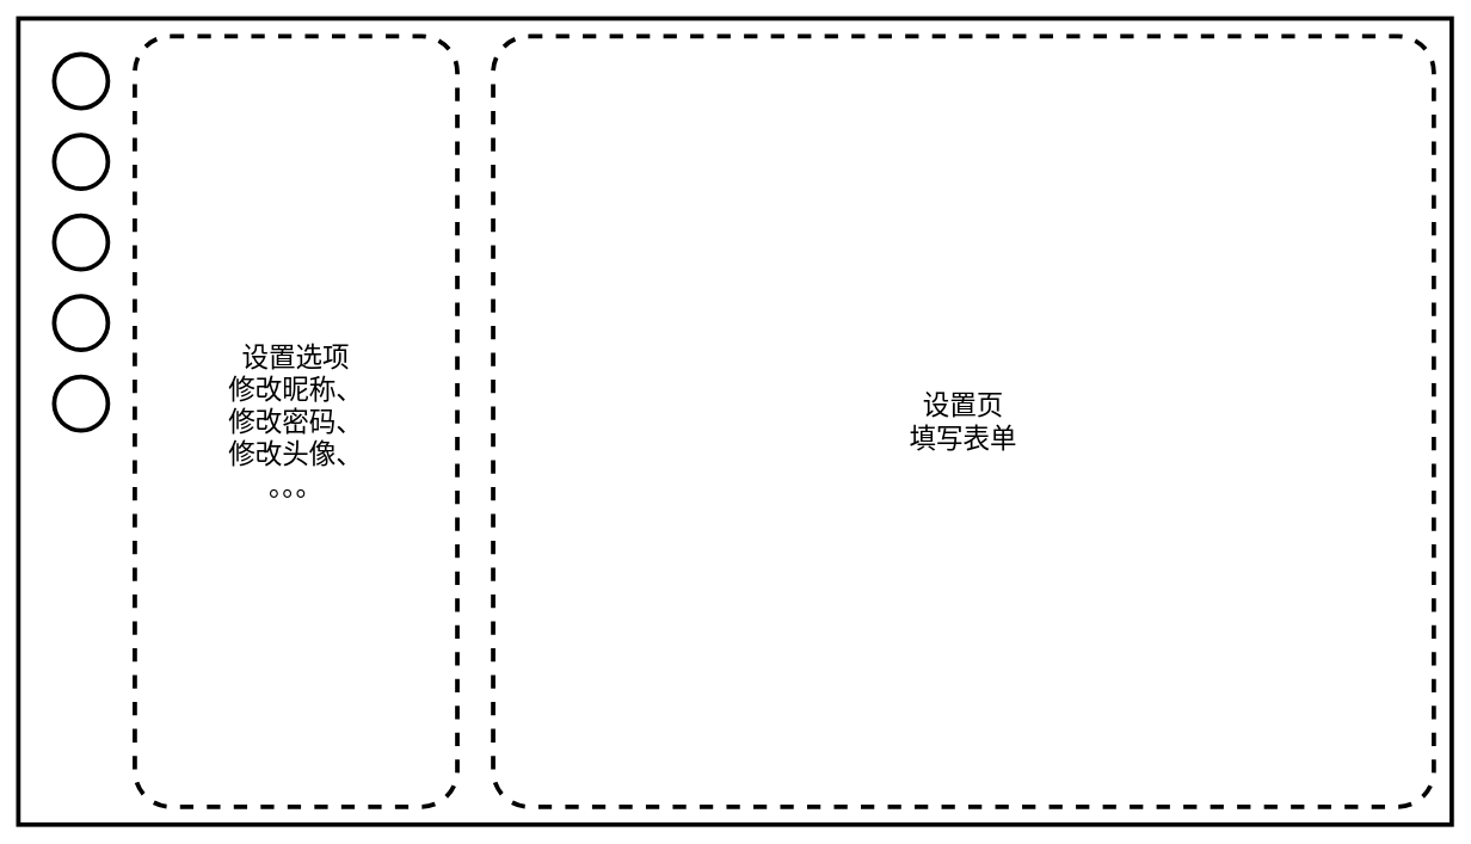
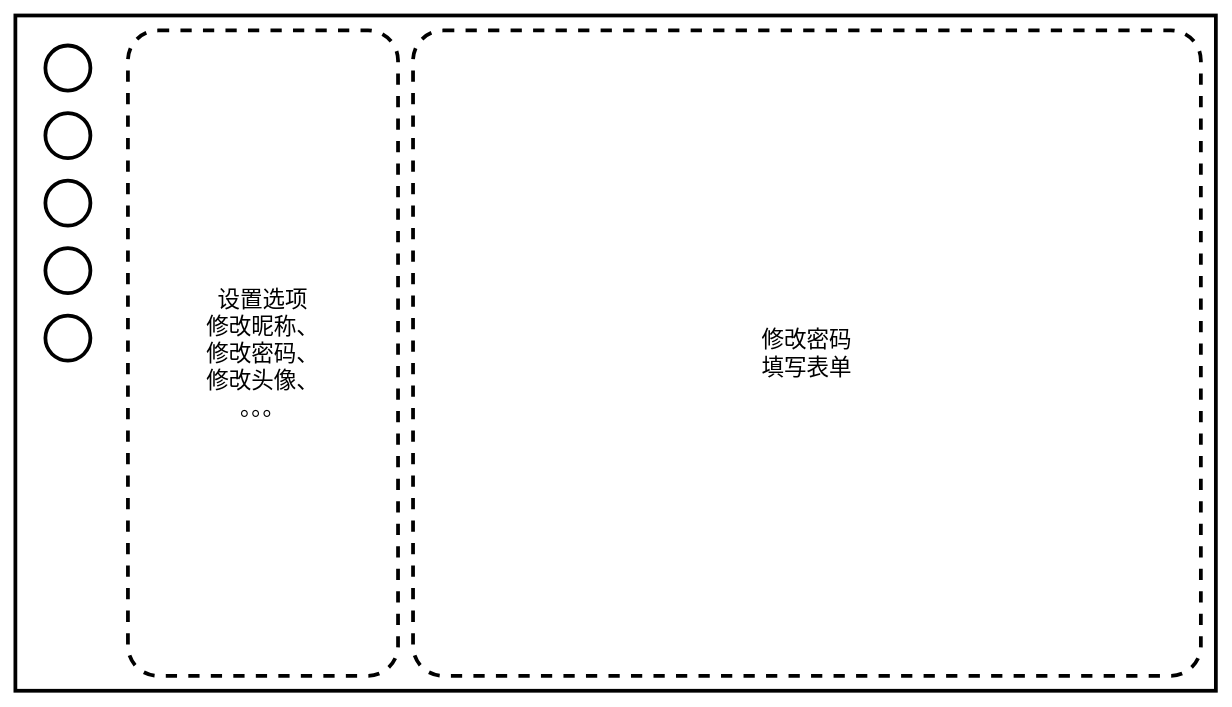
  <mxCell id="0" />
  <mxCell id="1" parent="0" />
  <mxCell id="2" value="" style="rounded=0;whiteSpace=wrap;html=1;strokeColor=default;strokeWidth=5;fontFamily=Helvetica;fontSize=12;fontColor=default;fillColor=default;align=left;" vertex="1" parent="1"><mxGeometry x="20" y="20" width="1600" height="900" as="geometry" /></mxCell>
  <mxCell id="3" value="" style="ellipse;whiteSpace=wrap;html=1;aspect=fixed;rounded=1;strokeColor=default;strokeWidth=5;fontFamily=Helvetica;fontSize=30;fontColor=default;fillColor=default;" vertex="1" parent="1"><mxGeometry x="60" y="60" width="60" height="60" as="geometry" /></mxCell>
  <mxCell id="4" value="" style="ellipse;whiteSpace=wrap;html=1;aspect=fixed;rounded=1;strokeColor=default;strokeWidth=5;fontFamily=Helvetica;fontSize=30;fontColor=default;fillColor=default;" vertex="1" parent="1"><mxGeometry x="60" y="150" width="60" height="60" as="geometry" /></mxCell>
  <mxCell id="5" value="" style="ellipse;whiteSpace=wrap;html=1;aspect=fixed;rounded=1;strokeColor=default;strokeWidth=5;fontFamily=Helvetica;fontSize=30;fontColor=default;fillColor=default;" vertex="1" parent="1"><mxGeometry x="60" y="240" width="60" height="60" as="geometry" /></mxCell>
  <mxCell id="6" value="" style="ellipse;whiteSpace=wrap;html=1;aspect=fixed;rounded=1;strokeColor=default;strokeWidth=5;fontFamily=Helvetica;fontSize=30;fontColor=default;fillColor=default;" vertex="1" parent="1"><mxGeometry x="60" y="330" width="60" height="60" as="geometry" /></mxCell>
  <mxCell id="7" value="" style="ellipse;whiteSpace=wrap;html=1;aspect=fixed;rounded=1;strokeColor=default;strokeWidth=5;fontFamily=Helvetica;fontSize=30;fontColor=default;fillColor=default;" vertex="1" parent="1"><mxGeometry x="60" y="420" width="60" height="60" as="geometry" /></mxCell>
- <mxCell id="8" value="&lt;font style=&quot;font-size: 30px;&quot;&gt;设置选项&lt;br&gt;修改昵称、&lt;br&gt;修改密码、&lt;br&gt;修改头像、&lt;br&gt;。。。&lt;br&gt;&lt;/font&gt;" style="rounded=1;whiteSpace=wrap;html=1;strokeWidth=5;dashed=1;absoluteArcSize=1;arcSize=80;" vertex="1" parent="1"><mxGeometry x="150" y="40" width="360" height="860" as="geometry" /></mxCell>
- <mxCell id="9" value="&lt;font style=&quot;font-size: 30px;&quot;&gt;设置页&lt;br&gt;填写表单&lt;br&gt;&lt;/font&gt;" style="rounded=1;whiteSpace=wrap;html=1;strokeWidth=5;dashed=1;absoluteArcSize=1;arcSize=80;" vertex="1" parent="1"><mxGeometry x="550" y="40" width="1050" height="860" as="geometry" /></mxCell>
+ <mxCell id="8" value="&lt;font style=&quot;font-size: 30px;&quot;&gt;设置选项&lt;br&gt;修改昵称、&lt;br&gt;修改密码、&lt;br&gt;修改头像、&lt;br&gt;。。。&lt;br&gt;&lt;/font&gt;" style="rounded=1;whiteSpace=wrap;html=1;strokeWidth=5;dashed=1;absoluteArcSize=1;arcSize=80;" vertex="1" parent="1"><mxGeometry x="170" y="40" width="360" height="860" as="geometry" /></mxCell>
+ <mxCell id="9" value="&lt;font style=&quot;font-size: 30px;&quot;&gt;修改密码&lt;br&gt;填写表单&lt;br&gt;&lt;/font&gt;" style="rounded=1;whiteSpace=wrap;html=1;strokeWidth=5;dashed=1;absoluteArcSize=1;arcSize=80;" vertex="1" parent="1"><mxGeometry x="550" y="40" width="1050" height="860" as="geometry" /></mxCell>
